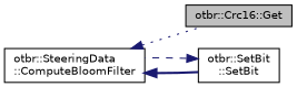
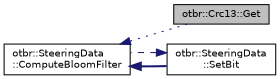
  digraph {
    rankdir=LR
    node [color=black fillcolor=white fontname=Helvetica fontsize=10 shape=record style=filled]
    edge [color=midnightblue dir=back fontname=Helvetica fontsize=10 labelfontname=Helvetica labelfontsize=10]
-   n1 [fillcolor=grey75 fontcolor=black height=0.2 label="otbr::Crc16::Get" width=0.4]
+   n1 [fillcolor=grey75 fontcolor=black height=0.2 label="otbr::Crc13::Get" width=0.4]
    n2 [height=0.2 label="otbr::SteeringData\l::ComputeBloomFilter" width=0.4]
-   n3 [height=0.2 label="otbr::SetBit\l::SetBit" width=0.4]
+   n3 [height=0.2 label="otbr::SteeringData\l::SetBit" width=0.4]
    n2 -> n1 [style=dotted]
    n2 -> n3 [style=bold]
    n3 -> n2 [style=dashed]
  }
